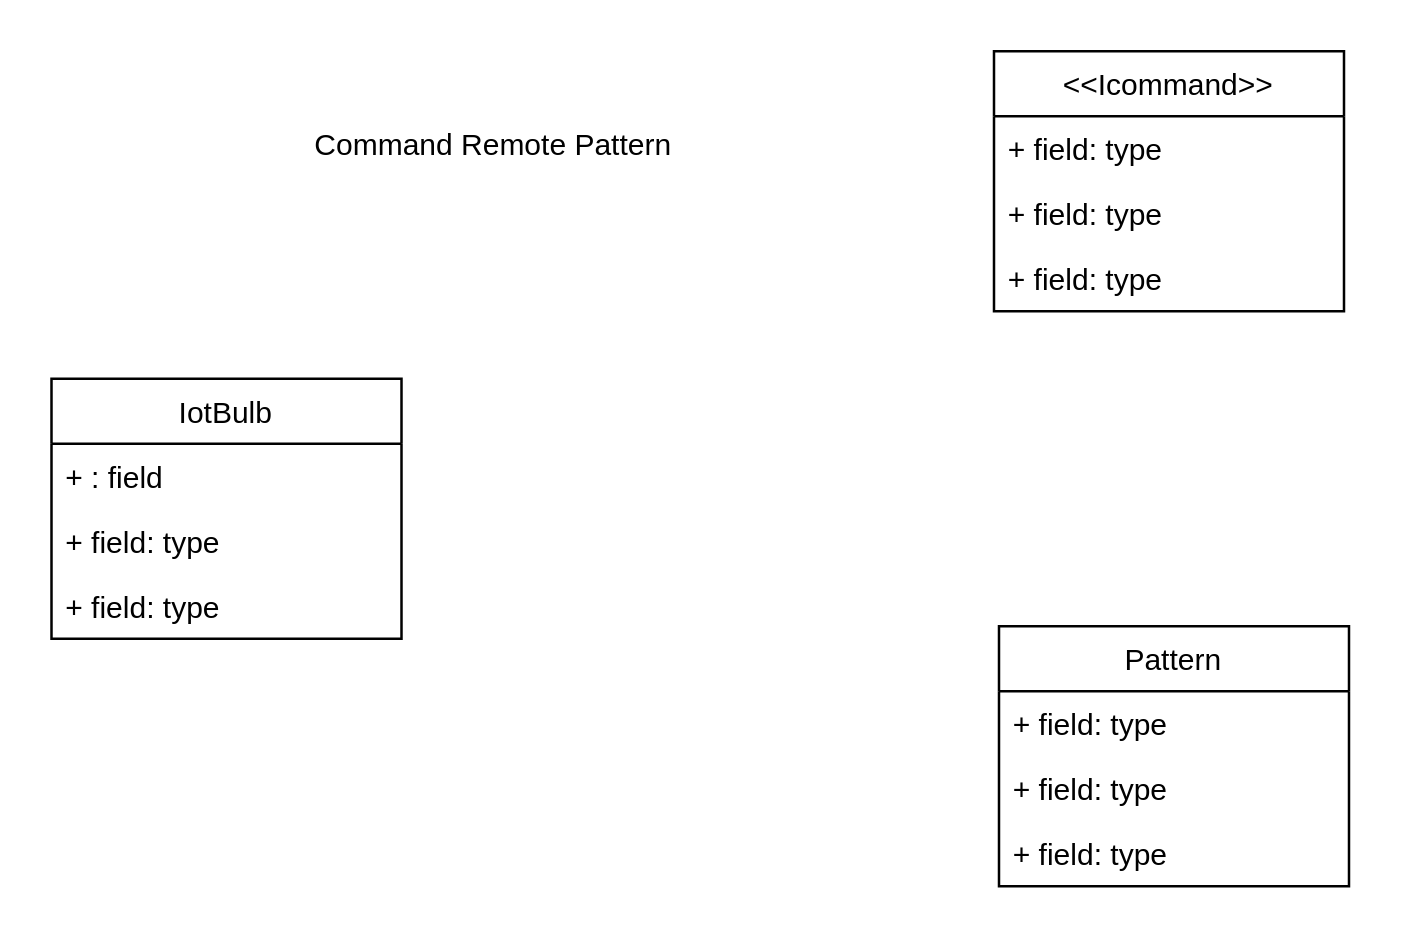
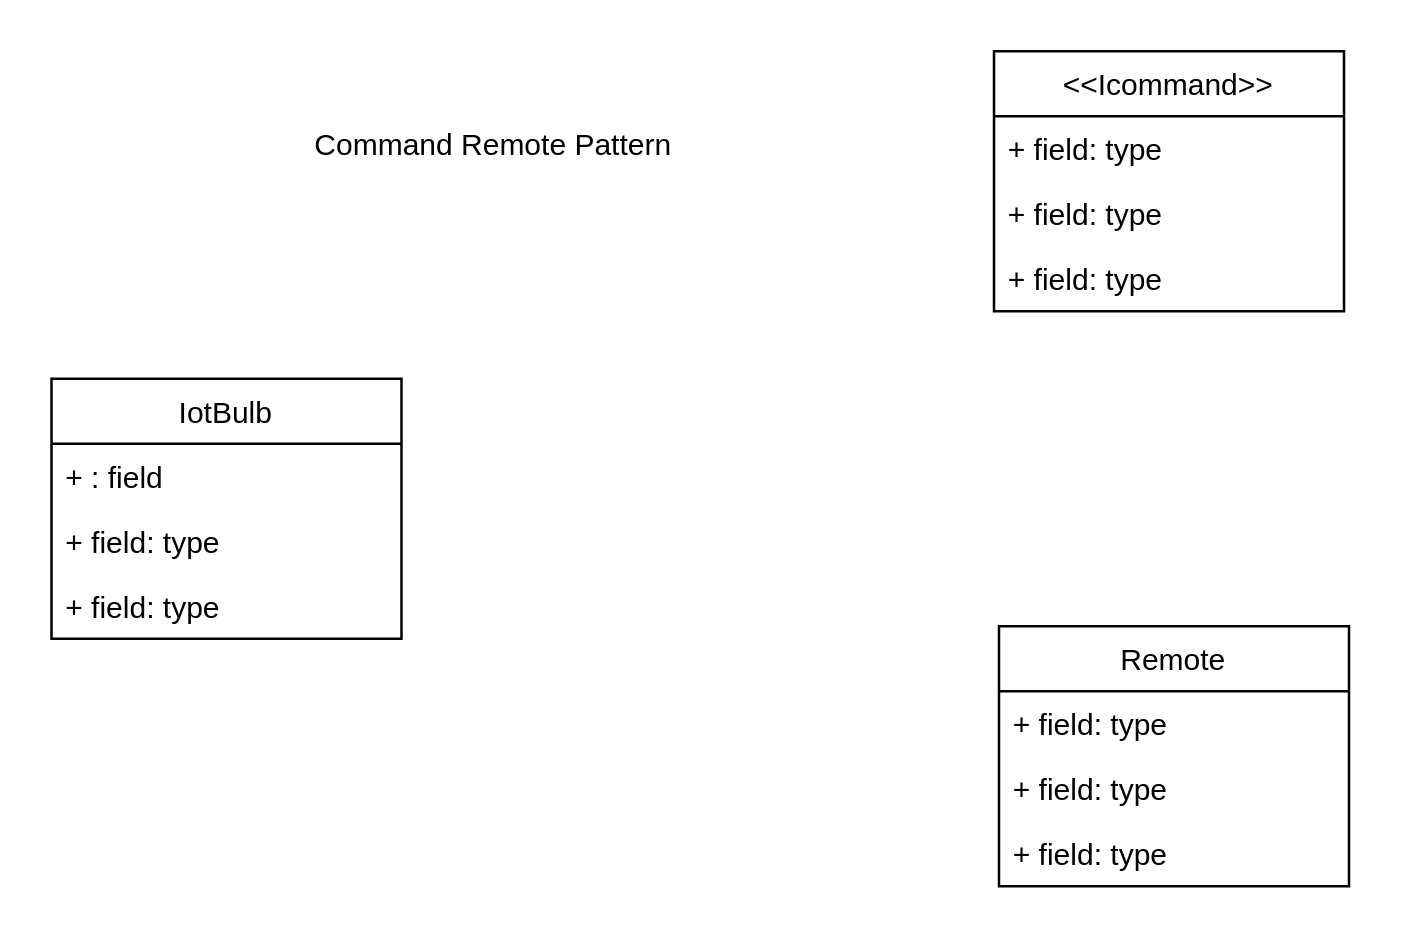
  <mxCell id="0" />
  <mxCell id="1" parent="0" />
  <mxCell id="2" value="Command Remote Pattern" style="text;html=1;strokeColor=none;fillColor=none;align=center;verticalAlign=middle;whiteSpace=wrap;rounded=0;" vertex="1" parent="1"><mxGeometry x="24" y="48" width="346" height="20" as="geometry" /></mxCell>
  <mxCell id="3" value="IotBulb" style="swimlane;fontStyle=0;childLayout=stackLayout;horizontal=1;startSize=26;fillColor=none;horizontalStack=0;resizeParent=1;resizeParentMax=0;resizeLast=0;collapsible=1;marginBottom=0;" vertex="1" parent="1"><mxGeometry x="20" y="151" width="140" height="104" as="geometry" /></mxCell>
  <mxCell id="4" value="+ : field" style="text;strokeColor=none;fillColor=none;align=left;verticalAlign=top;spacingLeft=4;spacingRight=4;overflow=hidden;rotatable=0;points=[[0,0.5],[1,0.5]];portConstraint=eastwest;" vertex="1" parent="3"><mxGeometry y="26" width="140" height="26" as="geometry" /></mxCell>
  <mxCell id="5" value="+ field: type" style="text;strokeColor=none;fillColor=none;align=left;verticalAlign=top;spacingLeft=4;spacingRight=4;overflow=hidden;rotatable=0;points=[[0,0.5],[1,0.5]];portConstraint=eastwest;" vertex="1" parent="3"><mxGeometry y="52" width="140" height="26" as="geometry" /></mxCell>
  <mxCell id="6" value="+ field: type" style="text;strokeColor=none;fillColor=none;align=left;verticalAlign=top;spacingLeft=4;spacingRight=4;overflow=hidden;rotatable=0;points=[[0,0.5],[1,0.5]];portConstraint=eastwest;" vertex="1" parent="3"><mxGeometry y="78" width="140" height="26" as="geometry" /></mxCell>
  <mxCell id="7" value="&lt;&lt;Icommand&gt;&gt;" style="swimlane;fontStyle=0;childLayout=stackLayout;horizontal=1;startSize=26;fillColor=none;horizontalStack=0;resizeParent=1;resizeParentMax=0;resizeLast=0;collapsible=1;marginBottom=0;" vertex="1" parent="1"><mxGeometry x="397" y="20" width="140" height="104" as="geometry" /></mxCell>
  <mxCell id="8" value="+ field: type" style="text;strokeColor=none;fillColor=none;align=left;verticalAlign=top;spacingLeft=4;spacingRight=4;overflow=hidden;rotatable=0;points=[[0,0.5],[1,0.5]];portConstraint=eastwest;" vertex="1" parent="7"><mxGeometry y="26" width="140" height="26" as="geometry" /></mxCell>
  <mxCell id="9" value="+ field: type" style="text;strokeColor=none;fillColor=none;align=left;verticalAlign=top;spacingLeft=4;spacingRight=4;overflow=hidden;rotatable=0;points=[[0,0.5],[1,0.5]];portConstraint=eastwest;" vertex="1" parent="7"><mxGeometry y="52" width="140" height="26" as="geometry" /></mxCell>
  <mxCell id="10" value="+ field: type" style="text;strokeColor=none;fillColor=none;align=left;verticalAlign=top;spacingLeft=4;spacingRight=4;overflow=hidden;rotatable=0;points=[[0,0.5],[1,0.5]];portConstraint=eastwest;" vertex="1" parent="7"><mxGeometry y="78" width="140" height="26" as="geometry" /></mxCell>
- <mxCell id="11" value="Pattern" style="swimlane;fontStyle=0;childLayout=stackLayout;horizontal=1;startSize=26;fillColor=none;horizontalStack=0;resizeParent=1;resizeParentMax=0;resizeLast=0;collapsible=1;marginBottom=0;" vertex="1" parent="1"><mxGeometry x="399" y="250" width="140" height="104" as="geometry" /></mxCell>
+ <mxCell id="11" value="Remote" style="swimlane;fontStyle=0;childLayout=stackLayout;horizontal=1;startSize=26;fillColor=none;horizontalStack=0;resizeParent=1;resizeParentMax=0;resizeLast=0;collapsible=1;marginBottom=0;" vertex="1" parent="1"><mxGeometry x="399" y="250" width="140" height="104" as="geometry" /></mxCell>
  <mxCell id="12" value="+ field: type" style="text;strokeColor=none;fillColor=none;align=left;verticalAlign=top;spacingLeft=4;spacingRight=4;overflow=hidden;rotatable=0;points=[[0,0.5],[1,0.5]];portConstraint=eastwest;" vertex="1" parent="11"><mxGeometry y="26" width="140" height="26" as="geometry" /></mxCell>
  <mxCell id="13" value="+ field: type" style="text;strokeColor=none;fillColor=none;align=left;verticalAlign=top;spacingLeft=4;spacingRight=4;overflow=hidden;rotatable=0;points=[[0,0.5],[1,0.5]];portConstraint=eastwest;" vertex="1" parent="11"><mxGeometry y="52" width="140" height="26" as="geometry" /></mxCell>
  <mxCell id="14" value="+ field: type" style="text;strokeColor=none;fillColor=none;align=left;verticalAlign=top;spacingLeft=4;spacingRight=4;overflow=hidden;rotatable=0;points=[[0,0.5],[1,0.5]];portConstraint=eastwest;" vertex="1" parent="11"><mxGeometry y="78" width="140" height="26" as="geometry" /></mxCell>
